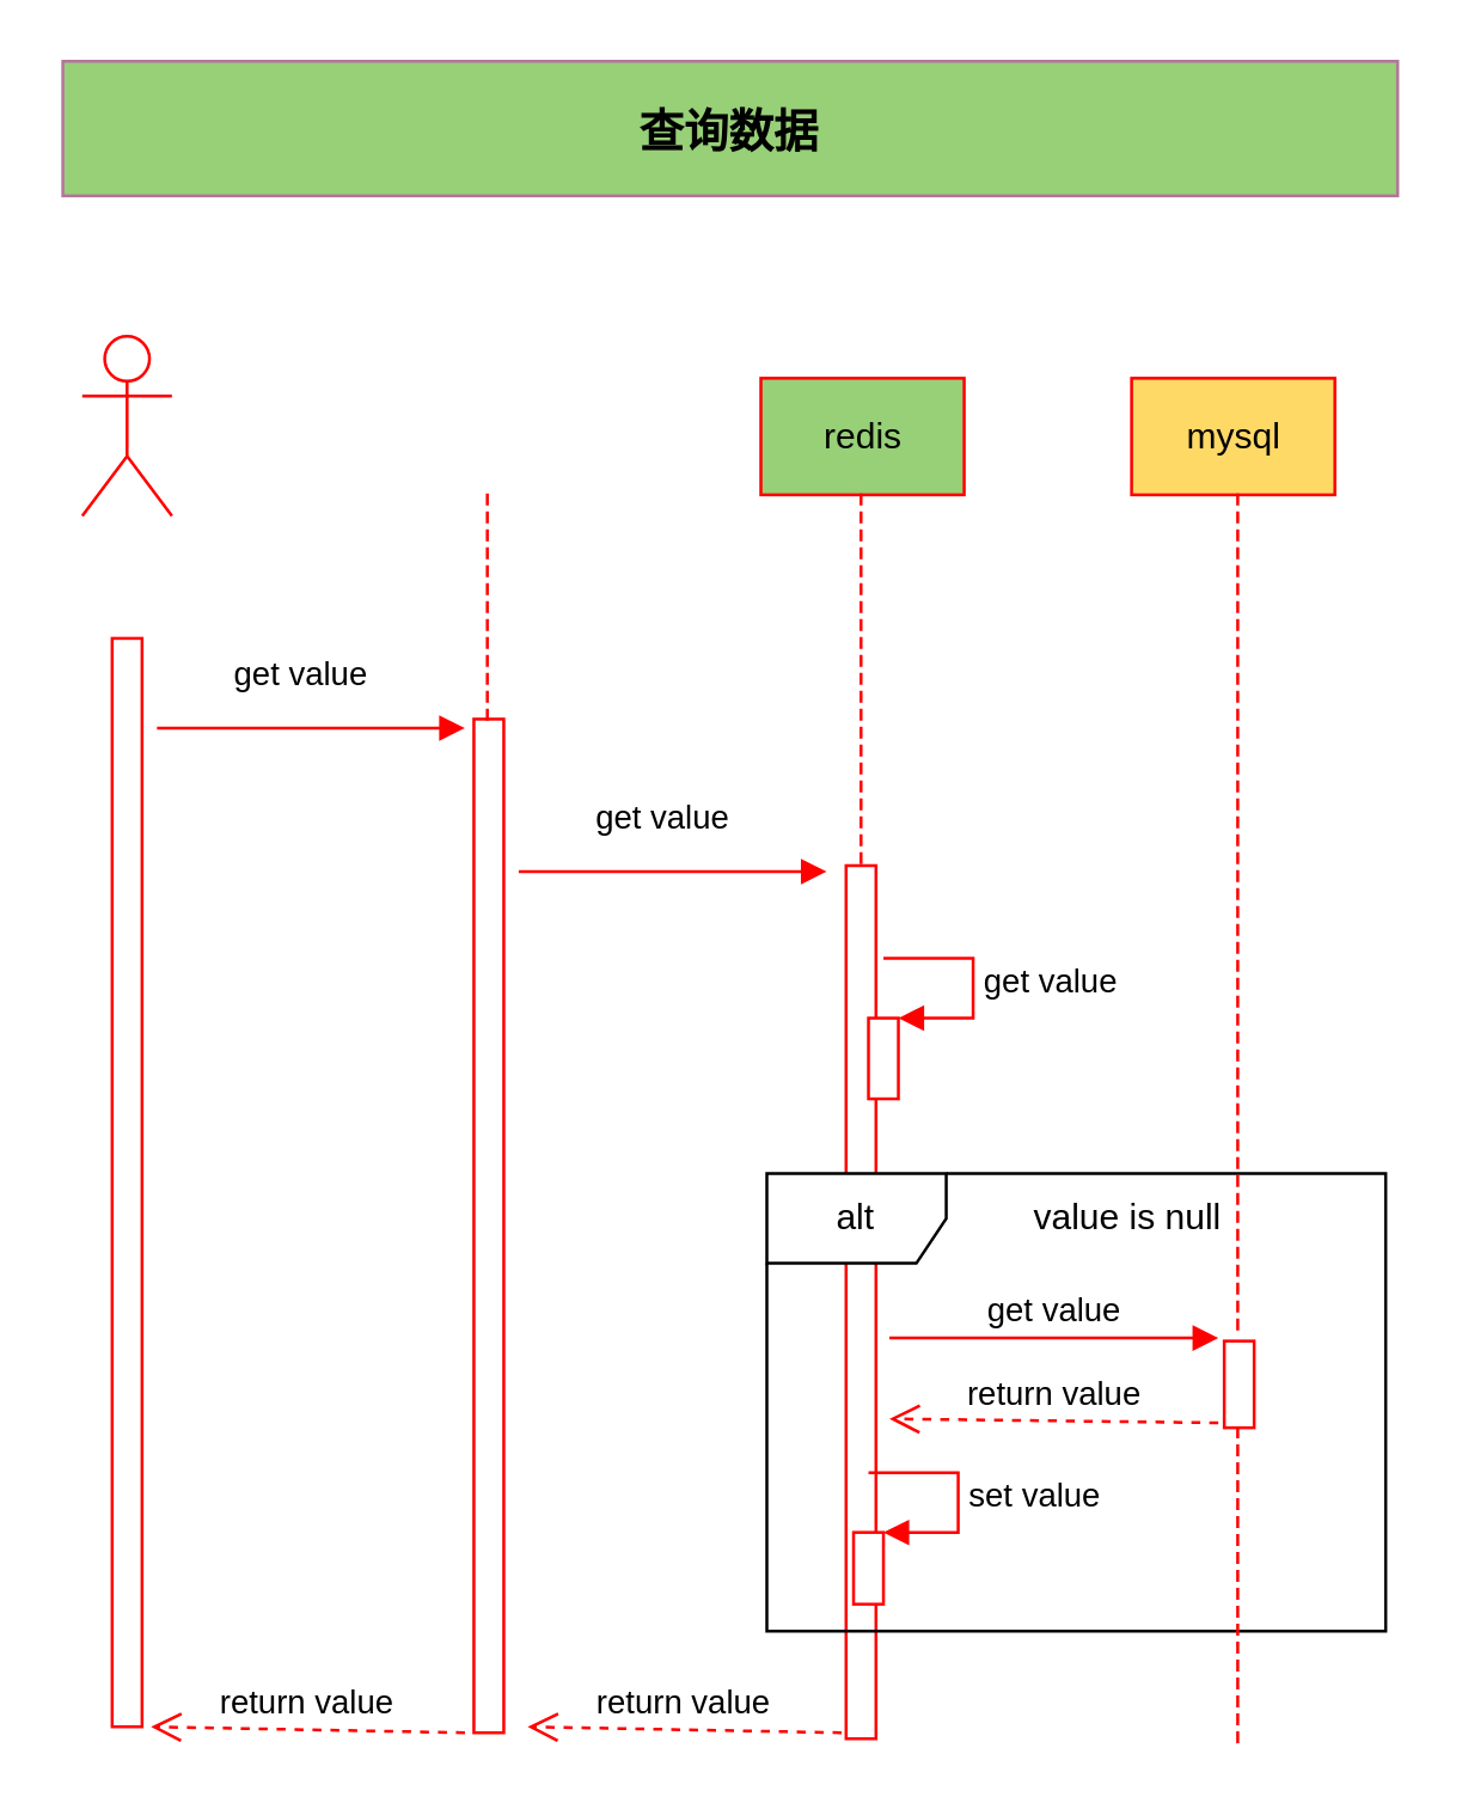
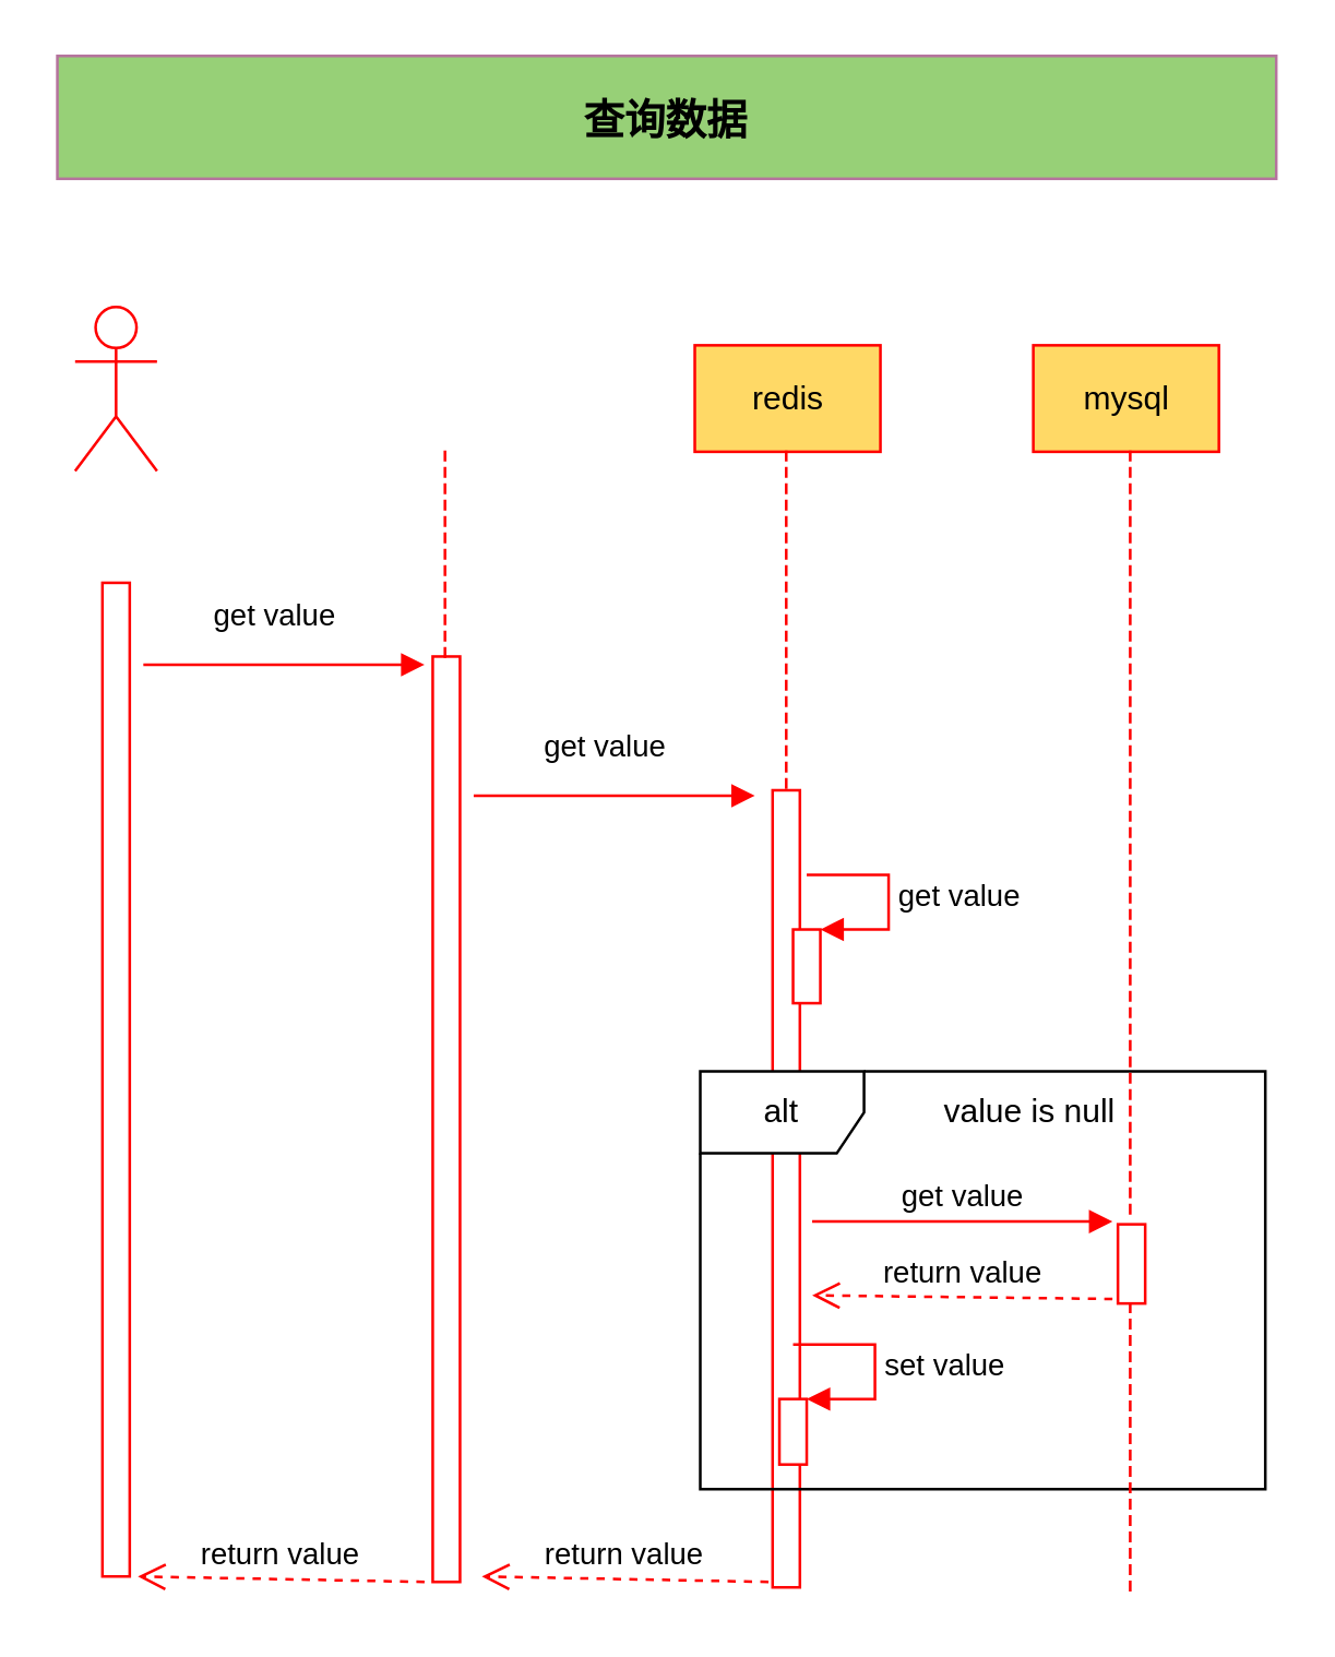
  <mxCell id="0" />
  <mxCell id="1" parent="0" />
  <mxCell id="2" value="" style="shape=umlActor;verticalLabelPosition=bottom;verticalAlign=top;html=1;strokeColor=#FF0000;" parent="1" vertex="1"><mxGeometry x="27" y="112" width="30" height="60" as="geometry" /></mxCell>
  <mxCell id="3" value="" style="html=1;points=[];perimeter=orthogonalPerimeter;strokeColor=#FF0000;shadow=0;" parent="1" vertex="1"><mxGeometry x="37" y="213" width="10" height="364" as="geometry" /></mxCell>
  <mxCell id="4" value="" style="html=1;points=[];perimeter=orthogonalPerimeter;strokeColor=#FF0000;" parent="1" vertex="1"><mxGeometry x="158" y="240" width="10" height="339" as="geometry" /></mxCell>
  <mxCell id="5" value="" style="html=1;points=[];perimeter=orthogonalPerimeter;strokeColor=#FF0000;" parent="1" vertex="1"><mxGeometry x="282.5" y="289" width="10" height="292" as="geometry" /></mxCell>
- <mxCell id="6" value="redis" style="html=1;strokeColor=#FF0000;fillColor=#97d077;" parent="1" vertex="1"><mxGeometry x="254" y="126" width="68" height="39" as="geometry" /></mxCell>
+ <mxCell id="6" value="redis" style="html=1;strokeColor=#FF0000;fillColor=#FFD966;" parent="1" vertex="1"><mxGeometry x="254" y="126" width="68" height="39" as="geometry" /></mxCell>
  <mxCell id="7" value="" style="html=1;points=[];perimeter=orthogonalPerimeter;shadow=0;strokeColor=#FF0000;" parent="1" vertex="1"><mxGeometry x="290" y="340" width="10" height="27" as="geometry" /></mxCell>
  <mxCell id="8" value="get value" style="edgeStyle=orthogonalEdgeStyle;html=1;align=left;spacingLeft=2;endArrow=block;rounded=0;entryX=1;entryY=0;elbow=vertical;strokeColor=#FF0000;" parent="1" target="7" edge="1"><mxGeometry relative="1" as="geometry"><mxPoint x="295" y="320" as="sourcePoint" /><Array as="points"><mxPoint x="325" y="320" /></Array></mxGeometry></mxCell>
  <mxCell id="9" value="alt" style="shape=umlFrame;whiteSpace=wrap;html=1;shadow=0;strokeColor=#000000;" parent="1" vertex="1"><mxGeometry x="256" y="392" width="207" height="153" as="geometry" /></mxCell>
  <mxCell id="10" value="get value" style="html=1;verticalAlign=bottom;endArrow=block;rounded=0;strokeColor=#FF0000;" edge="1" parent="1"><mxGeometry x="-0.068" y="9" width="80" relative="1" as="geometry"><mxPoint x="52" y="243" as="sourcePoint" /><mxPoint x="155" y="243" as="targetPoint" /><mxPoint as="offset" /></mxGeometry></mxCell>
  <mxCell id="11" value="get value" style="html=1;verticalAlign=bottom;endArrow=block;rounded=0;strokeColor=#FF0000;" edge="1" parent="1"><mxGeometry x="-0.068" y="9" width="80" relative="1" as="geometry"><mxPoint x="173" y="291" as="sourcePoint" /><mxPoint x="276" y="291" as="targetPoint" /><mxPoint as="offset" /></mxGeometry></mxCell>
  <mxCell id="12" value="" style="html=1;points=[];perimeter=orthogonalPerimeter;strokeColor=#FF0000;" vertex="1" parent="1"><mxGeometry x="409" y="448" width="10" height="29" as="geometry" /></mxCell>
  <mxCell id="13" value="get value" style="html=1;verticalAlign=bottom;endArrow=block;entryX=0;entryY=0;rounded=0;strokeColor=#FF0000;" edge="1" parent="1"><mxGeometry relative="1" as="geometry"><mxPoint x="297" y="447" as="sourcePoint" /><mxPoint x="407" y="447" as="targetPoint" /></mxGeometry></mxCell>
  <mxCell id="14" value="return value" style="html=1;verticalAlign=bottom;endArrow=open;dashed=1;endSize=8;exitX=0;exitY=0.95;rounded=0;strokeColor=#FF0000;" edge="1" parent="1"><mxGeometry relative="1" as="geometry"><mxPoint x="297" y="474" as="targetPoint" /><mxPoint x="407" y="475.35" as="sourcePoint" /></mxGeometry></mxCell>
  <mxCell id="15" value="" style="html=1;points=[];perimeter=orthogonalPerimeter;strokeColor=#FF0000;" vertex="1" parent="1"><mxGeometry x="285" y="512" width="10" height="24" as="geometry" /></mxCell>
  <mxCell id="16" value="set value" style="edgeStyle=orthogonalEdgeStyle;html=1;align=left;spacingLeft=2;endArrow=block;rounded=0;entryX=1;entryY=0;strokeColor=#FF0000;" edge="1" target="15" parent="1"><mxGeometry relative="1" as="geometry"><mxPoint x="290" y="492" as="sourcePoint" /><Array as="points"><mxPoint x="320" y="492" /></Array></mxGeometry></mxCell>
  <mxCell id="17" value="return value" style="html=1;verticalAlign=bottom;endArrow=open;dashed=1;endSize=8;rounded=0;strokeColor=#FF0000;" edge="1" parent="1"><mxGeometry relative="1" as="geometry"><mxPoint x="281" y="579" as="sourcePoint" /><mxPoint x="176" y="577" as="targetPoint" /></mxGeometry></mxCell>
  <mxCell id="18" value="value is null" style="text;align=center;fontStyle=0;verticalAlign=middle;spacingLeft=3;spacingRight=3;strokeColor=none;rotatable=0;points=[[0,0.5],[1,0.5]];portConstraint=eastwest;" vertex="1" parent="1"><mxGeometry x="337" y="393" width="80" height="26" as="geometry" /></mxCell>
  <mxCell id="19" value="mysql" style="html=1;strokeColor=#FF0000;fillColor=#FFD966;" vertex="1" parent="1"><mxGeometry x="378" y="126" width="68" height="39" as="geometry" /></mxCell>
  <mxCell id="20" value="" style="shape=partialRectangle;fillColor=none;align=left;verticalAlign=middle;strokeColor=none;spacingLeft=34;rotatable=0;points=[[0,0.5],[1,0.5]];portConstraint=eastwest;dropTarget=0;" vertex="1" parent="1"><mxGeometry x="412.5" y="165" width="3" height="281" as="geometry" /></mxCell>
  <mxCell id="21" value="" style="shape=partialRectangle;top=0;left=0;bottom=0;fillColor=none;stokeWidth=1;dashed=1;align=left;verticalAlign=middle;spacingLeft=4;spacingRight=4;overflow=hidden;rotatable=0;points=[];portConstraint=eastwest;part=1;strokeColor=#FF0000;" vertex="1" connectable="0" parent="20"><mxGeometry width="1" height="281" as="geometry" /></mxCell>
  <mxCell id="22" value="" style="shape=partialRectangle;fillColor=none;align=left;verticalAlign=middle;strokeColor=none;spacingLeft=34;rotatable=0;points=[[0,0.5],[1,0.5]];portConstraint=eastwest;dropTarget=0;" vertex="1" parent="1"><mxGeometry x="412.5" y="477" width="3" height="108" as="geometry" /></mxCell>
  <mxCell id="23" value="" style="shape=partialRectangle;top=0;left=0;bottom=0;fillColor=none;stokeWidth=1;dashed=1;align=left;verticalAlign=middle;spacingLeft=4;spacingRight=4;overflow=hidden;rotatable=0;points=[];portConstraint=eastwest;part=1;strokeColor=#FF0000;" vertex="1" connectable="0" parent="22"><mxGeometry width="1" height="108" as="geometry" /></mxCell>
  <mxCell id="24" value="" style="shape=partialRectangle;fillColor=none;align=left;verticalAlign=middle;strokeColor=none;spacingLeft=34;rotatable=0;points=[[0,0.5],[1,0.5]];portConstraint=eastwest;dropTarget=0;" vertex="1" parent="1"><mxGeometry x="286.5" y="165" width="3" height="123" as="geometry" /></mxCell>
  <mxCell id="25" value="" style="shape=partialRectangle;top=0;left=0;bottom=0;fillColor=none;stokeWidth=1;dashed=1;align=left;verticalAlign=middle;spacingLeft=4;spacingRight=4;overflow=hidden;rotatable=0;points=[];portConstraint=eastwest;part=1;strokeColor=#FF0000;" vertex="1" connectable="0" parent="24"><mxGeometry width="1" height="123.0" as="geometry" /></mxCell>
  <mxCell id="26" value="" style="shape=partialRectangle;fillColor=none;align=left;verticalAlign=middle;strokeColor=none;spacingLeft=34;rotatable=0;points=[[0,0.5],[1,0.5]];portConstraint=eastwest;dropTarget=0;" vertex="1" parent="1"><mxGeometry x="161.5" y="165" width="3" height="76" as="geometry" /></mxCell>
  <mxCell id="27" value="" style="shape=partialRectangle;top=0;left=0;bottom=0;fillColor=none;stokeWidth=1;dashed=1;align=left;verticalAlign=middle;spacingLeft=4;spacingRight=4;overflow=hidden;rotatable=0;points=[];portConstraint=eastwest;part=1;strokeColor=#FF0000;" vertex="1" connectable="0" parent="26"><mxGeometry width="1" height="76.0" as="geometry" /></mxCell>
  <mxCell id="28" value="return value" style="html=1;verticalAlign=bottom;endArrow=open;dashed=1;endSize=8;rounded=0;strokeColor=#FF0000;" edge="1" parent="1"><mxGeometry relative="1" as="geometry"><mxPoint x="155" y="579" as="sourcePoint" /><mxPoint x="50" y="577" as="targetPoint" /></mxGeometry></mxCell>
  <mxCell id="29" value="查询数据" style="text;align=center;fontStyle=1;verticalAlign=middle;spacingLeft=3;spacingRight=3;strokeColor=#B5739D;rotatable=0;points=[[0,0.5],[1,0.5]];portConstraint=eastwest;fillColor=#97D077;fontSize=15;" vertex="1" parent="1"><mxGeometry x="20.5" y="20" width="446.5" height="45" as="geometry" /></mxCell>
